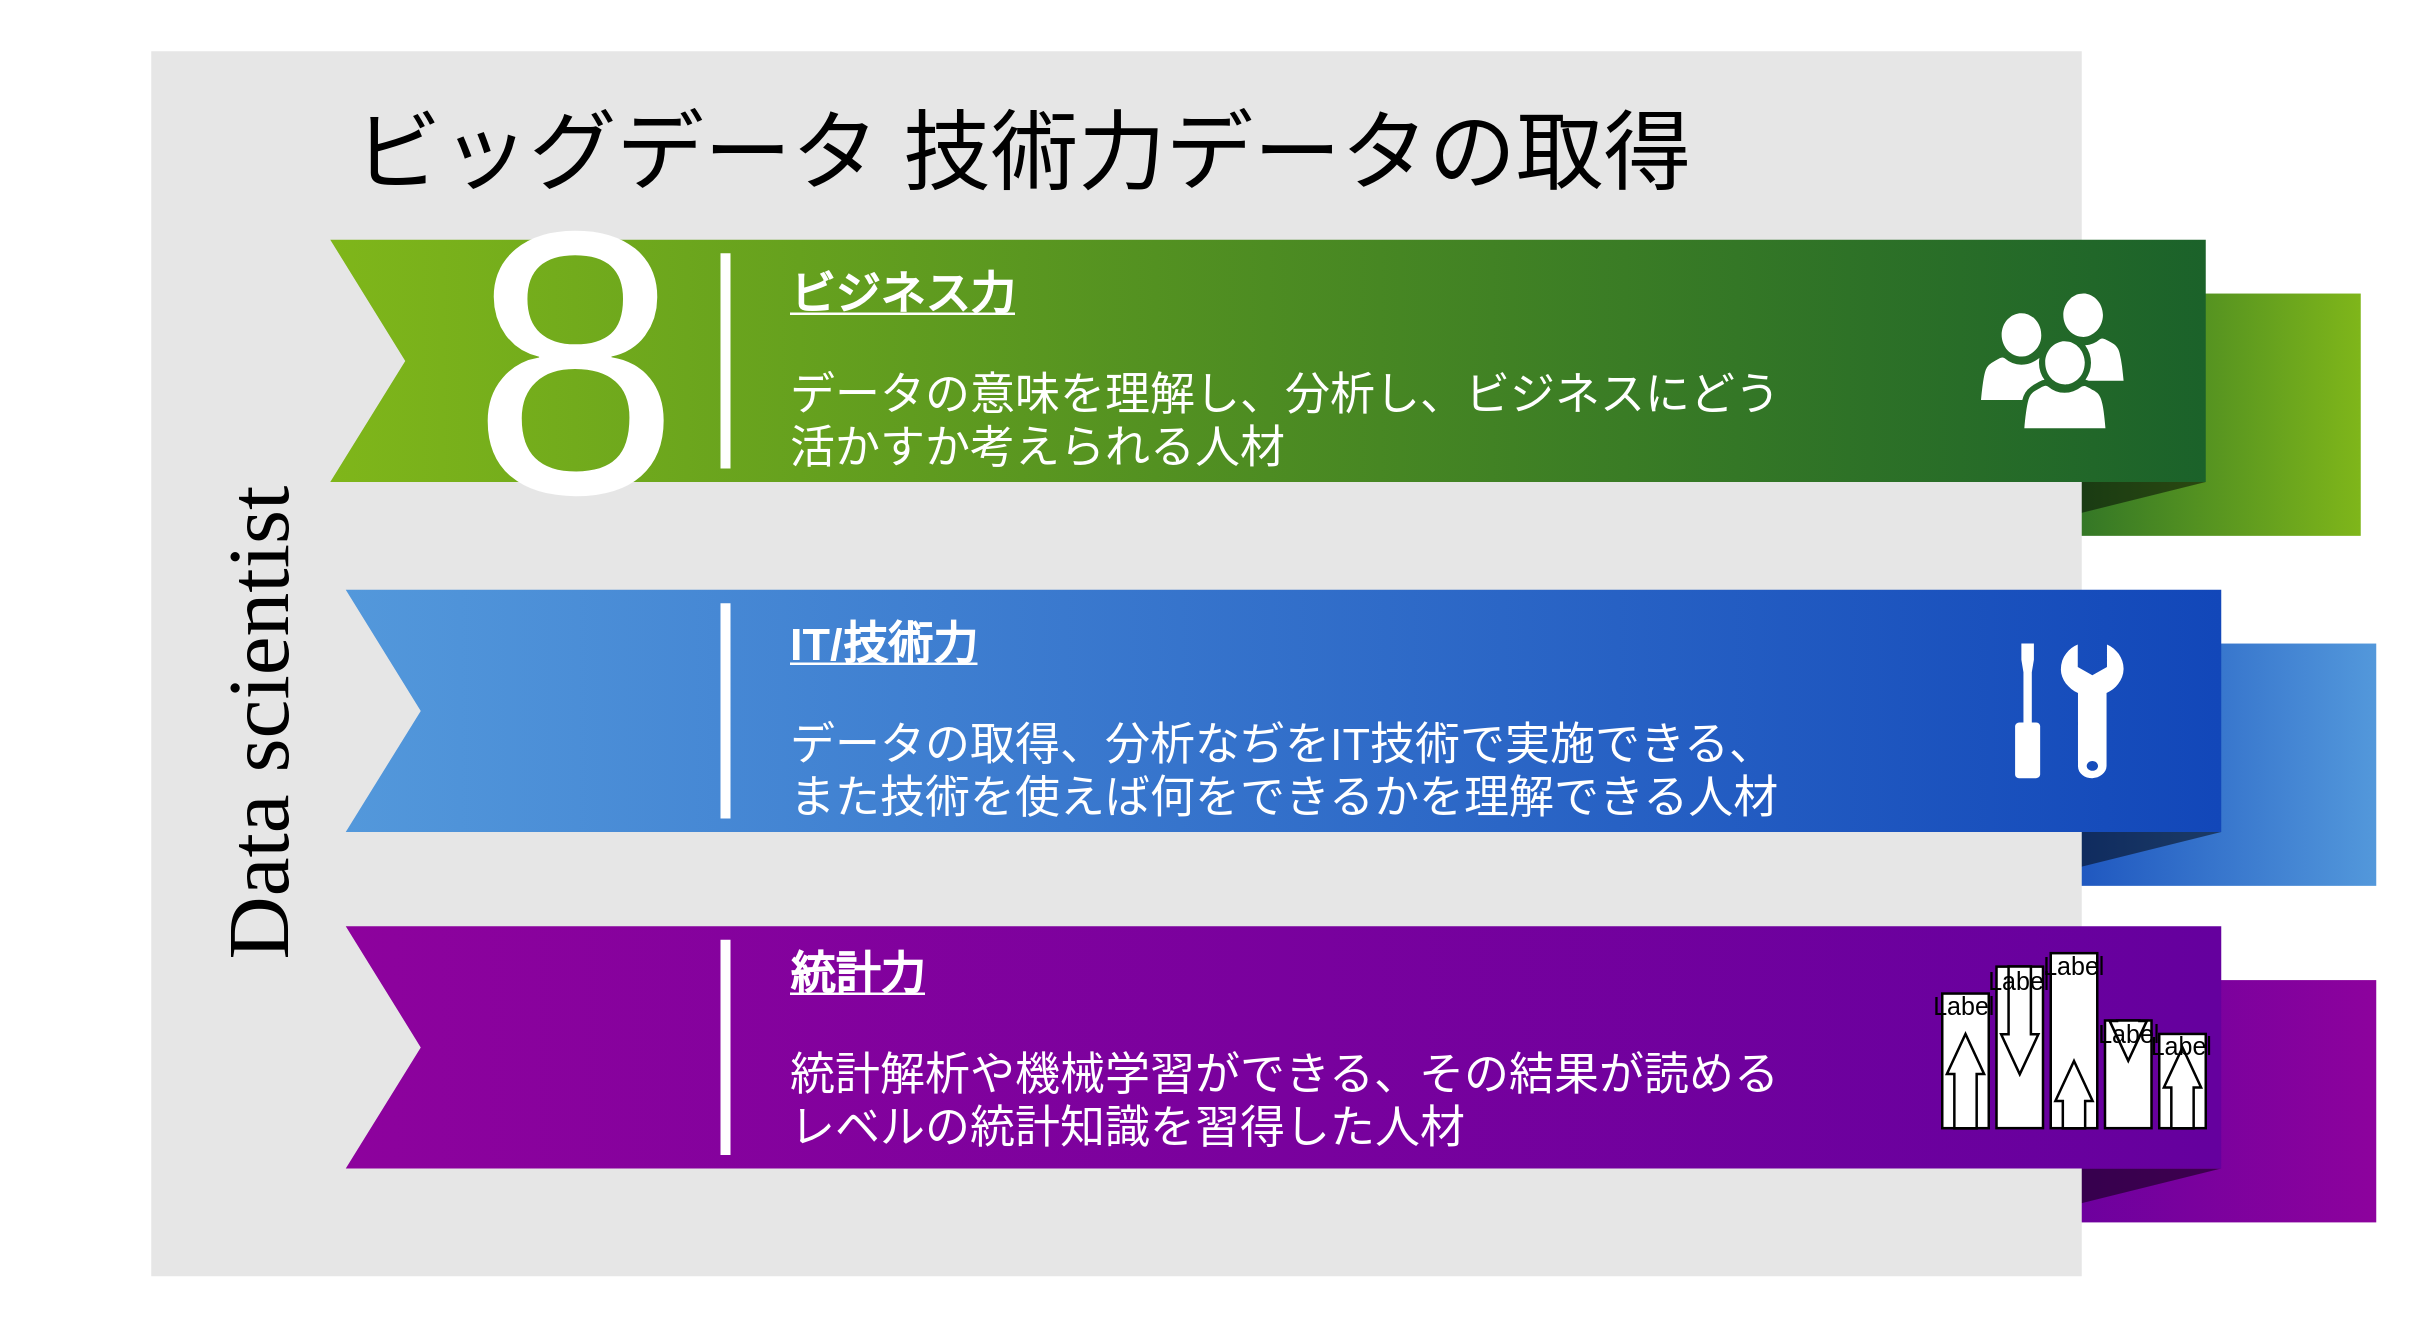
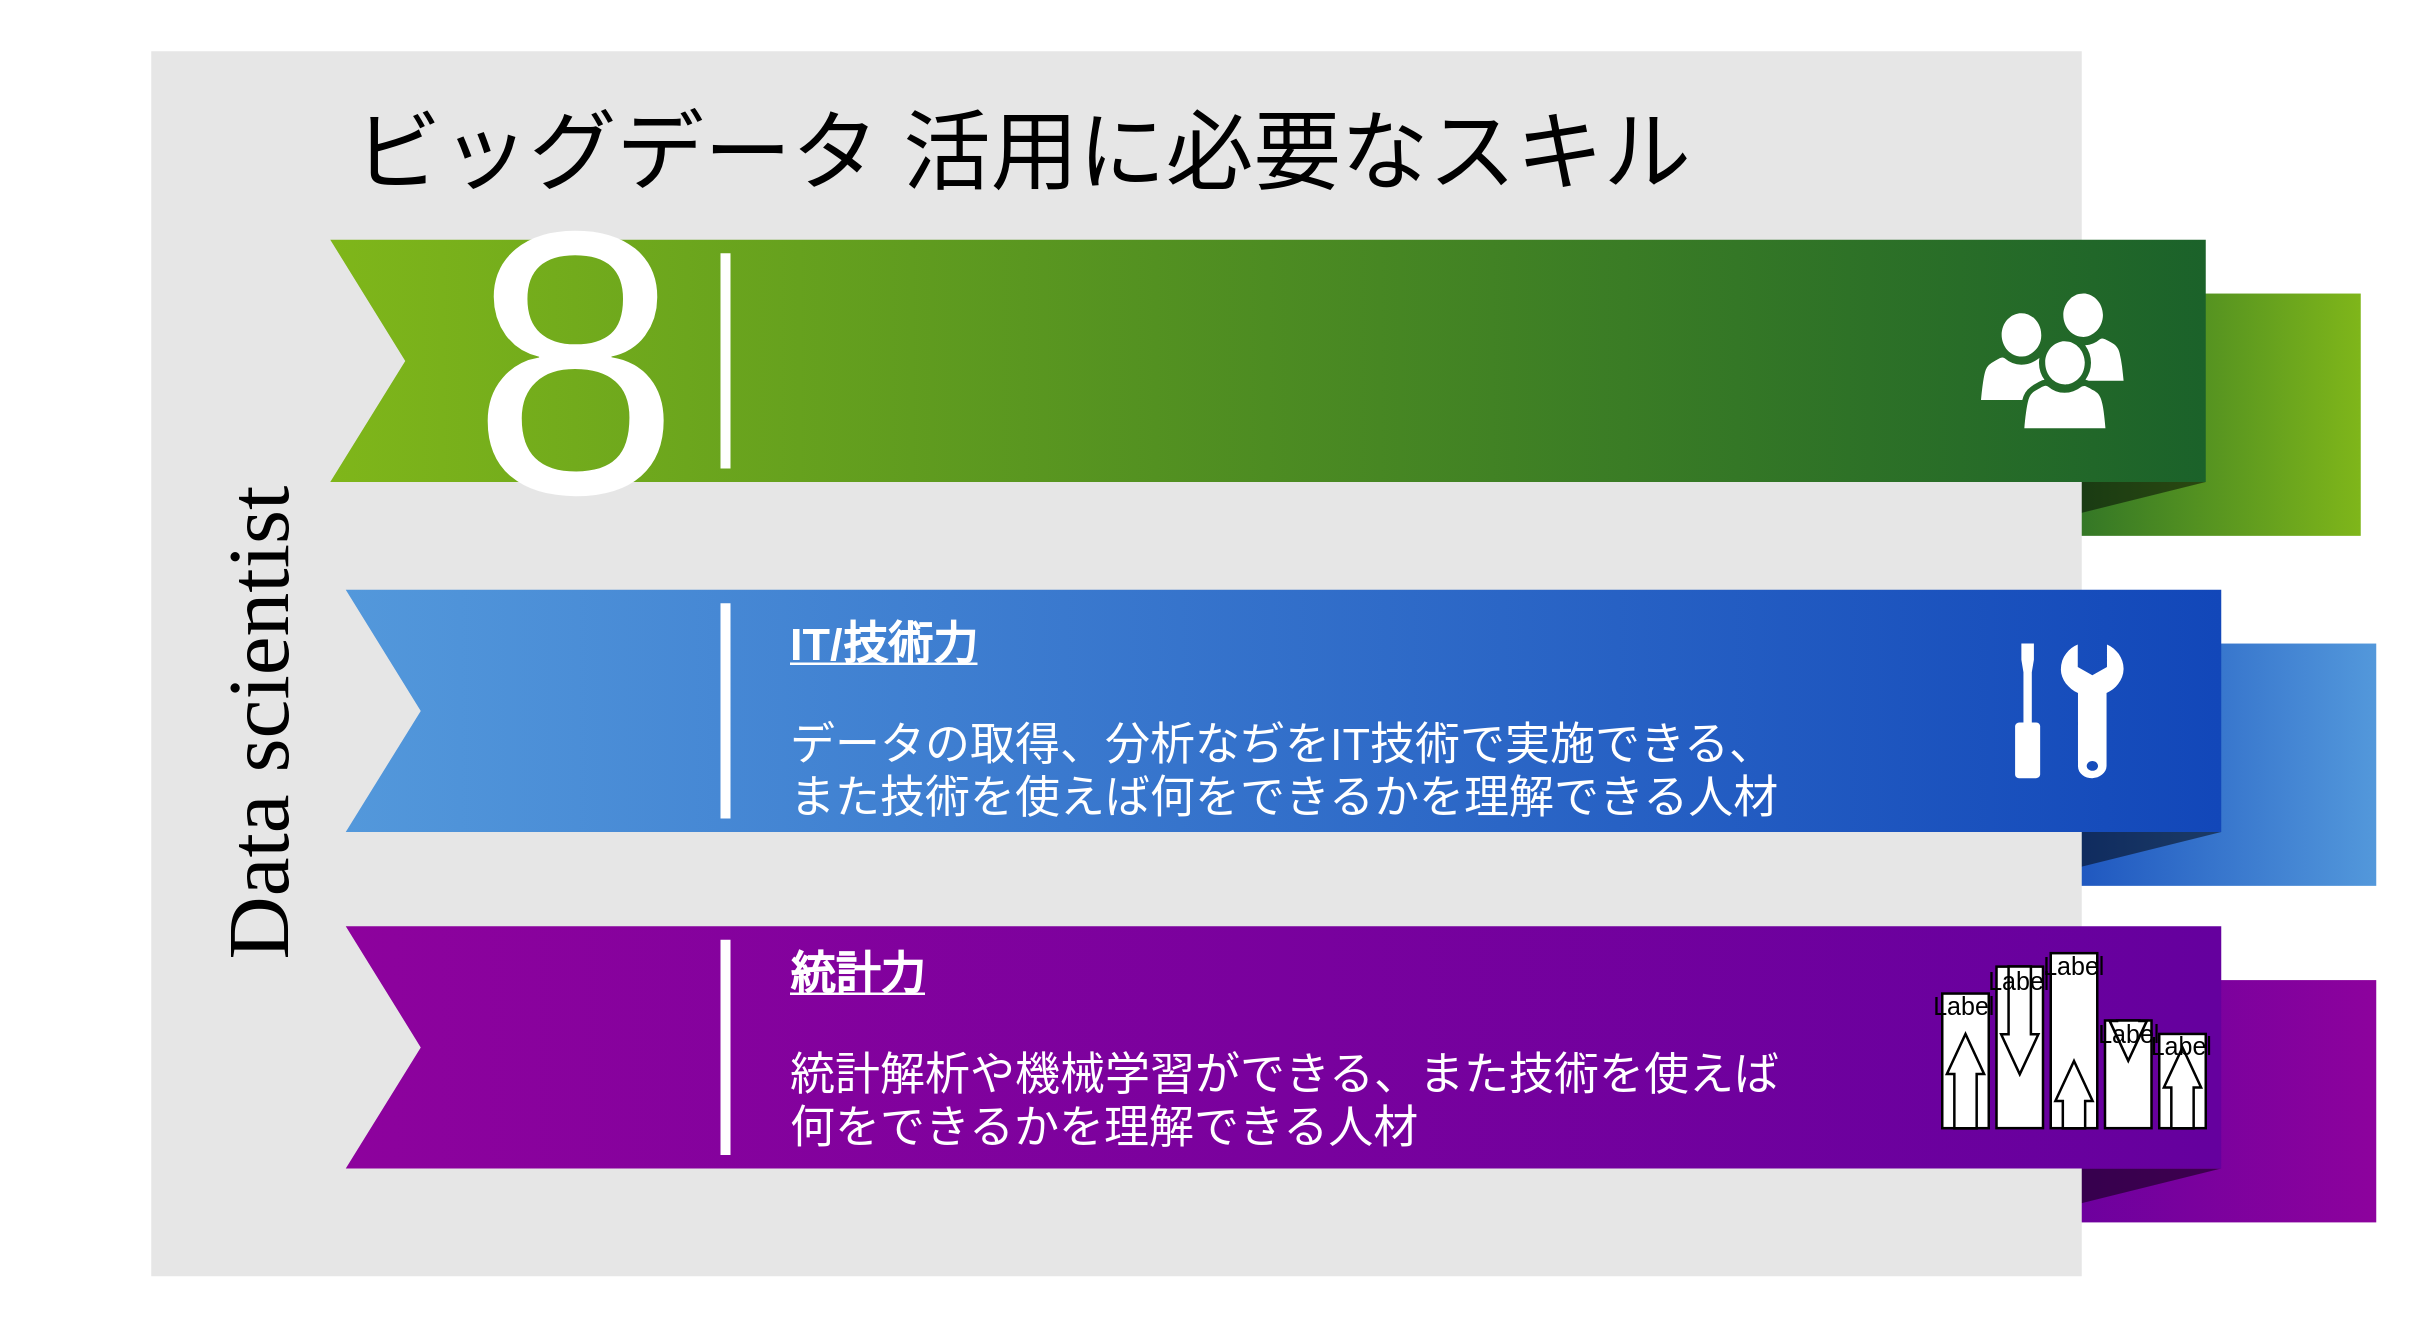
  <mxCell id="0" style=";html=1;" />
  <mxCell id="1" style=";html=1;" parent="0" />
  <mxCell id="2" value="" style="group" vertex="1" connectable="0" parent="1"><mxGeometry x="20" y="20" width="930" height="490" as="geometry" /></mxCell>
  <mxCell id="3" value="" style="whiteSpace=wrap;html=1;rounded=0;shadow=0;dashed=0;strokeWidth=1;fontFamily=Tahoma;fontSize=10;fontColor=#FFFFFF;strokeColor=none;fillColor=#7FB61A;gradientColor=#1B622A;gradientDirection=west;" parent="2" vertex="1"><mxGeometry x="775" y="96.923" width="148.8" height="96.923" as="geometry" /></mxCell>
  <mxCell id="4" value="" style="verticalLabelPosition=bottom;verticalAlign=top;html=1;strokeWidth=1;shape=mxgraph.basic.orthogonal_triangle;rounded=0;shadow=0;dashed=0;fontFamily=Tahoma;fontSize=10;fontColor=#FFFFFF;flipV=1;fillColor=#000000;strokeColor=none;opacity=50;" parent="2" vertex="1"><mxGeometry x="775" y="172.308" width="86.8" height="21.538" as="geometry" /></mxCell>
  <mxCell id="5" value="" style="whiteSpace=wrap;html=1;rounded=0;shadow=0;dashed=0;strokeWidth=1;fontFamily=Tahoma;fontSize=10;fontColor=#FFFFFF;strokeColor=none;fillColor=#5398DB;gradientColor=#1247B9;gradientDirection=west;" parent="2" vertex="1"><mxGeometry x="781.2" y="236.923" width="148.8" height="96.923" as="geometry" /></mxCell>
  <mxCell id="6" value="" style="verticalLabelPosition=bottom;verticalAlign=top;html=1;strokeWidth=1;shape=mxgraph.basic.orthogonal_triangle;rounded=0;shadow=0;dashed=0;fontFamily=Tahoma;fontSize=10;fontColor=#FFFFFF;flipV=1;fillColor=#000000;strokeColor=none;opacity=50;" parent="2" vertex="1"><mxGeometry x="781.2" y="312.308" width="86.8" height="21.538" as="geometry" /></mxCell>
  <mxCell id="7" value="" style="whiteSpace=wrap;html=1;rounded=0;shadow=0;dashed=0;strokeWidth=1;fontFamily=Tahoma;fontSize=10;fontColor=#FFFFFF;strokeColor=none;fillColor=#8D029D;gradientColor=#65009E;gradientDirection=west;" parent="2" vertex="1"><mxGeometry x="781.2" y="371.538" width="148.8" height="96.923" as="geometry" /></mxCell>
  <mxCell id="8" value="" style="verticalLabelPosition=bottom;verticalAlign=top;html=1;strokeWidth=1;shape=mxgraph.basic.orthogonal_triangle;rounded=0;shadow=0;dashed=0;fontFamily=Tahoma;fontSize=10;fontColor=#FFFFFF;flipV=1;fillColor=#000000;strokeColor=none;opacity=50;" parent="2" vertex="1"><mxGeometry x="781.2" y="446.923" width="86.8" height="21.538" as="geometry" /></mxCell>
  <mxCell id="9" value="" style="whiteSpace=wrap;html=1;rounded=0;shadow=0;dashed=0;strokeWidth=1;fillColor=#E6E6E6;fontFamily=Verdana;fontSize=70;strokeColor=none;verticalAlign=top;spacingTop=10;" parent="2" vertex="1"><mxGeometry x="40" width="772.2" height="490" as="geometry" /></mxCell>
  <mxCell id="10" value="" style="html=1;shadow=0;dashed=0;align=center;verticalAlign=middle;shape=mxgraph.arrows2.arrow;dy=0;dx=0;notch=30;rounded=0;strokeColor=none;strokeWidth=1;fillColor=#7FB61A;fontFamily=Tahoma;fontSize=10;fontColor=#FFFFFF;gradientColor=#1B622A;gradientDirection=east;" parent="2" vertex="1"><mxGeometry x="111.6" y="75.385" width="750.2" height="96.923" as="geometry" /></mxCell>
  <mxCell id="11" value="" style="html=1;shadow=0;dashed=0;align=center;verticalAlign=middle;shape=mxgraph.arrows2.arrow;dy=0;dx=0;notch=30;rounded=0;strokeColor=none;strokeWidth=1;fillColor=#5398DB;fontFamily=Tahoma;fontSize=10;fontColor=#FFFFFF;gradientColor=#1247B9;gradientDirection=east;" parent="2" vertex="1"><mxGeometry x="117.8" y="215.385" width="750.2" height="96.923" as="geometry" /></mxCell>
  <mxCell id="12" value="" style="html=1;shadow=0;dashed=0;align=center;verticalAlign=middle;shape=mxgraph.arrows2.arrow;dy=0;dx=0;notch=30;rounded=0;strokeColor=none;strokeWidth=1;fillColor=#8D029D;fontFamily=Tahoma;fontSize=10;fontColor=#FFFFFF;gradientColor=#65009E;gradientDirection=east;" parent="2" vertex="1"><mxGeometry x="117.8" y="350.0" width="750.2" height="96.923" as="geometry" /></mxCell>
  <mxCell id="13" value="&lt;font style=&quot;font-size: 35px&quot;&gt;Data scientist&lt;/font&gt;" style="text;html=1;strokeColor=none;fillColor=none;align=center;verticalAlign=middle;whiteSpace=wrap;rounded=0;shadow=0;dashed=0;fontFamily=Verdana;fontSize=70;horizontal=0;" parent="2" vertex="1"><mxGeometry x="31" y="91.538" width="80.6" height="355.385" as="geometry" /></mxCell>
  <mxCell id="14" value="8" style="text;html=1;strokeColor=none;fillColor=none;align=right;verticalAlign=middle;whiteSpace=wrap;rounded=0;shadow=0;dashed=0;fontFamily=Helvetica;fontSize=150;fontColor=#FFFFFF;" parent="2" vertex="1"><mxGeometry x="130.2" y="75.385" width="124.0" height="96.923" as="geometry" /></mxCell>
  <mxCell id="15" value="" style="line;strokeWidth=4;direction=south;html=1;rounded=0;shadow=0;dashed=0;fillColor=none;gradientColor=#AD0002;fontFamily=Helvetica;fontSize=150;fontColor=#FFFFFF;align=right;strokeColor=#FFFFFF;" parent="2" vertex="1"><mxGeometry x="266.6" y="80.769" width="6.2" height="86.154" as="geometry" /></mxCell>
  <mxCell id="16" value="" style="line;strokeWidth=4;direction=south;html=1;rounded=0;shadow=0;dashed=0;fillColor=none;gradientColor=#AD0002;fontFamily=Helvetica;fontSize=150;fontColor=#FFFFFF;align=right;strokeColor=#FFFFFF;" parent="2" vertex="1"><mxGeometry x="266.6" y="220.769" width="6.2" height="86.154" as="geometry" /></mxCell>
  <mxCell id="17" value="" style="line;strokeWidth=4;direction=south;html=1;rounded=0;shadow=0;dashed=0;fillColor=none;gradientColor=#AD0002;fontFamily=Helvetica;fontSize=150;fontColor=#FFFFFF;align=right;strokeColor=#FFFFFF;" parent="2" vertex="1"><mxGeometry x="266.6" y="355.385" width="6.2" height="86.154" as="geometry" /></mxCell>
- <mxCell id="18" value="&lt;h1 style=&quot;font-size: 18px&quot;&gt;&lt;font style=&quot;font-size: 18px&quot;&gt;&lt;u&gt;ビジネス力&lt;/u&gt;&lt;/font&gt;&lt;/h1&gt;&lt;p style=&quot;font-size: 18px&quot;&gt;&lt;font style=&quot;font-size: 18px&quot;&gt;データの意味を理解し、分析し、ビジネスにどう活かすか考えられる人材&lt;/font&gt;&lt;/p&gt;" style="text;html=1;strokeColor=none;fillColor=none;spacing=5;spacingTop=-20;whiteSpace=wrap;overflow=hidden;rounded=0;shadow=0;dashed=0;fontFamily=Helvetica;fontSize=18;fontColor=#FFFFFF;align=left;" parent="2" vertex="1"><mxGeometry x="291.4" y="86.15" width="415.4" height="83.85" as="geometry" /></mxCell>
  <mxCell id="19" value="" style="shadow=0;dashed=0;html=1;strokeColor=none;fillColor=#FFFFFF;labelPosition=center;verticalLabelPosition=bottom;verticalAlign=top;shape=mxgraph.office.users.users;rounded=0;fontFamily=Helvetica;fontSize=12;fontColor=#FFFFFF;align=left;" parent="2" vertex="1"><mxGeometry x="771.9" y="96.923" width="57.04" height="53.846" as="geometry" /></mxCell>
  <mxCell id="20" value="" style="shadow=0;dashed=0;html=1;strokeColor=none;fillColor=#FFFFFF;labelPosition=center;verticalLabelPosition=bottom;verticalAlign=top;shape=mxgraph.office.concepts.maintenance;rounded=0;fontFamily=Helvetica;fontSize=12;fontColor=#FFFFFF;align=left;" parent="2" vertex="1"><mxGeometry x="785.54" y="236.923" width="43.4" height="53.846" as="geometry" /></mxCell>
  <mxCell id="21" value="" style="group" vertex="1" connectable="0" parent="2"><mxGeometry x="756.4" y="360.769" width="105.4" height="70" as="geometry" /></mxCell>
  <mxCell id="22" value="" style="" vertex="1" parent="21"><mxGeometry y="16.154" width="18.6" height="53.846" as="geometry" /></mxCell>
  <mxCell id="23" value="" style="shape=mxgraph.arrows2.arrow;dy=0.4;dx=16;notch=0;direction=north;" vertex="1" parent="22"><mxGeometry x="1.86" y="16.154" width="14.88" height="37.692" as="geometry" /></mxCell>
  <mxCell id="24" value="Label" style="text;html=1;align=center;verticalAlign=middle;whiteSpace=wrap;fontSize=10;" vertex="1" parent="22"><mxGeometry width="18.6" height="10.769" as="geometry" /></mxCell>
  <mxCell id="25" value="" style="" vertex="1" parent="21"><mxGeometry x="21.7" y="5.385" width="18.6" height="64.615" as="geometry" /></mxCell>
  <mxCell id="26" value="" style="shape=mxgraph.arrows2.arrow;dy=0.4;dx=16;notch=0;direction=south;" vertex="1" parent="25"><mxGeometry x="1.86" width="14.88" height="43.077" as="geometry" /></mxCell>
  <mxCell id="27" value="Label" style="text;html=1;align=center;verticalAlign=middle;whiteSpace=wrap;fontSize=10;" vertex="1" parent="25"><mxGeometry width="18.6" height="10.769" as="geometry" /></mxCell>
  <mxCell id="28" value="" style="" vertex="1" parent="21"><mxGeometry x="43.4" width="18.6" height="70" as="geometry" /></mxCell>
  <mxCell id="29" value="" style="shape=mxgraph.arrows2.arrow;dy=0.4;dx=16;notch=0;direction=north;" vertex="1" parent="28"><mxGeometry x="1.86" y="43.077" width="14.88" height="26.923" as="geometry" /></mxCell>
  <mxCell id="30" value="Label" style="text;html=1;align=center;verticalAlign=middle;whiteSpace=wrap;fontSize=10;" vertex="1" parent="28"><mxGeometry width="18.6" height="10.769" as="geometry" /></mxCell>
  <mxCell id="31" value="" style="" vertex="1" parent="21"><mxGeometry x="65.1" y="26.923" width="18.6" height="43.077" as="geometry" /></mxCell>
  <mxCell id="32" value="" style="shape=mxgraph.arrows2.arrow;dy=0.4;dx=16;notch=0;direction=south;" vertex="1" parent="31"><mxGeometry x="1.86" width="14.88" height="16.154" as="geometry" /></mxCell>
  <mxCell id="33" value="Label" style="text;html=1;align=center;verticalAlign=middle;whiteSpace=wrap;fontSize=10;" vertex="1" parent="31"><mxGeometry width="18.6" height="10.769" as="geometry" /></mxCell>
  <mxCell id="34" value="" style="" vertex="1" parent="21"><mxGeometry x="86.8" y="32.308" width="18.6" height="37.692" as="geometry" /></mxCell>
  <mxCell id="35" value="" style="shape=mxgraph.arrows2.arrow;dy=0.4;dx=16;notch=0;direction=north;" vertex="1" parent="34"><mxGeometry x="1.86" y="5.385" width="14.88" height="32.308" as="geometry" /></mxCell>
  <mxCell id="36" value="Label" style="text;html=1;align=center;verticalAlign=middle;whiteSpace=wrap;fontSize=10;" vertex="1" parent="34"><mxGeometry width="18.6" height="10.769" as="geometry" /></mxCell>
  <mxCell id="37" value="&lt;h1 style=&quot;font-size: 18px&quot;&gt;&lt;font style=&quot;font-size: 18px&quot;&gt;&lt;u&gt;IT/技術力&lt;/u&gt;&lt;/font&gt;&lt;/h1&gt;&lt;p style=&quot;font-size: 18px&quot;&gt;&lt;font style=&quot;font-size: 18px&quot;&gt;データの取得、分析なぢをIT技術で実施できる、また技術を使えば何をできるかを理解できる人材&lt;/font&gt;&lt;/p&gt;" style="text;html=1;strokeColor=none;fillColor=none;spacing=5;spacingTop=-20;whiteSpace=wrap;overflow=hidden;rounded=0;shadow=0;dashed=0;fontFamily=Helvetica;fontSize=18;fontColor=#FFFFFF;align=left;" vertex="1" parent="2"><mxGeometry x="291.4" y="226.15" width="415.4" height="83.85" as="geometry" /></mxCell>
- <mxCell id="38" value="&lt;h1 style=&quot;font-size: 18px&quot;&gt;&lt;font style=&quot;font-size: 18px&quot;&gt;&lt;u&gt;統計力&lt;/u&gt;&lt;/font&gt;&lt;/h1&gt;&lt;p style=&quot;font-size: 18px&quot;&gt;&lt;font style=&quot;font-size: 18px&quot;&gt;統計解析や機械学習ができる、その結果が読めるレベルの統計知識を習得した人材&lt;/font&gt;&lt;/p&gt;" style="text;html=1;strokeColor=none;fillColor=none;spacing=5;spacingTop=-20;whiteSpace=wrap;overflow=hidden;rounded=0;shadow=0;dashed=0;fontFamily=Helvetica;fontSize=18;fontColor=#FFFFFF;align=left;" vertex="1" parent="2"><mxGeometry x="291.4" y="358.08" width="415.4" height="81.92" as="geometry" /></mxCell>
- <mxCell id="39" value="ビッグデータ 技術力データの取得" style="text;html=1;strokeColor=none;fillColor=none;align=center;verticalAlign=middle;whiteSpace=wrap;rounded=0;fontSize=35;" vertex="1" parent="2"><mxGeometry x="111.6" y="30" width="553.6" height="20" as="geometry" /></mxCell>
+ <mxCell id="38" value="&lt;h1 style=&quot;font-size: 18px&quot;&gt;&lt;font style=&quot;font-size: 18px&quot;&gt;&lt;u&gt;統計力&lt;/u&gt;&lt;/font&gt;&lt;/h1&gt;&lt;p style=&quot;font-size: 18px&quot;&gt;&lt;font style=&quot;font-size: 18px&quot;&gt;統計解析や機械学習ができる、また技術を使えば何をできるかを理解できる人材&lt;/font&gt;&lt;/p&gt;" style="text;html=1;strokeColor=none;fillColor=none;spacing=5;spacingTop=-20;whiteSpace=wrap;overflow=hidden;rounded=0;shadow=0;dashed=0;fontFamily=Helvetica;fontSize=18;fontColor=#FFFFFF;align=left;" vertex="1" parent="2"><mxGeometry x="291.4" y="358.08" width="415.4" height="81.92" as="geometry" /></mxCell>
+ <mxCell id="39" value="ビッグデータ 活用に必要なスキル" style="text;html=1;strokeColor=none;fillColor=none;align=center;verticalAlign=middle;whiteSpace=wrap;rounded=0;fontSize=35;" vertex="1" parent="2"><mxGeometry x="111.6" y="30" width="553.6" height="20" as="geometry" /></mxCell>
